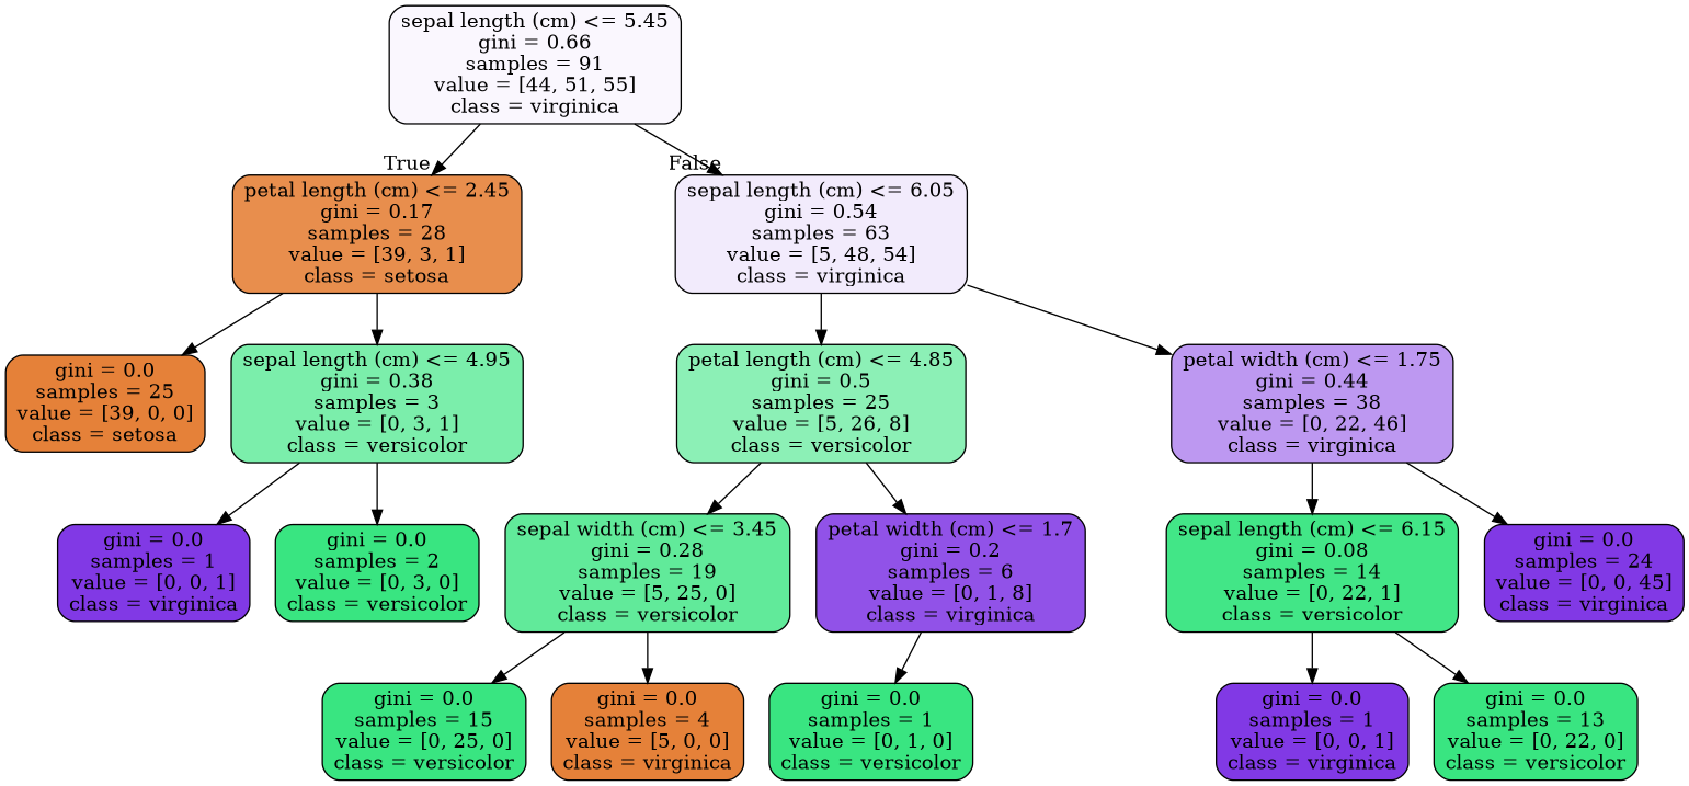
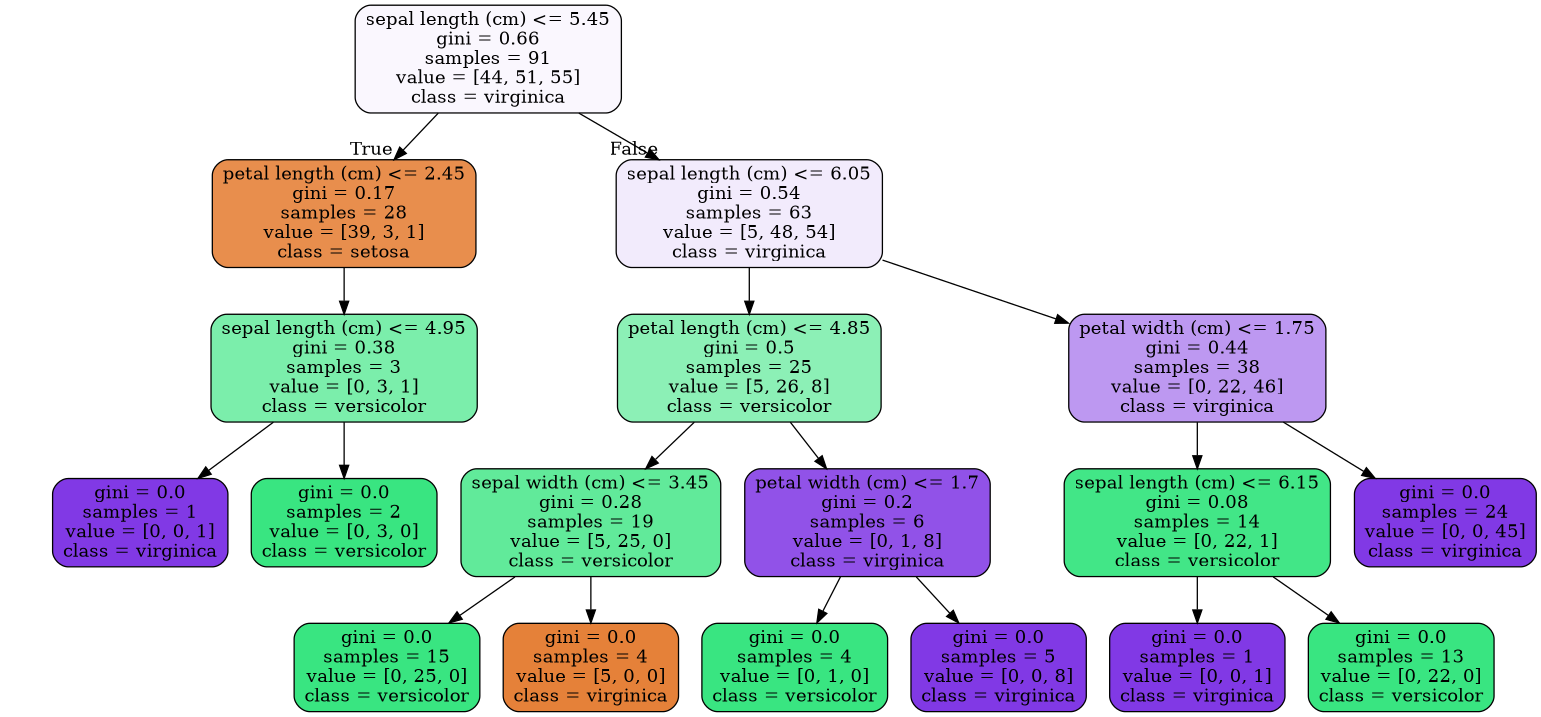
  digraph {
    fontname="DejaVu Serif"
    node [color=black fillcolor="#8139e5" fontname="DejaVu Serif" shape=box style="filled, rounded"]
    edge [fontname="DejaVu Serif"]
    n1 [fillcolor="#faf7fe" label="sepal length (cm) <= 5.45\ngini = 0.66\nsamples = 91\nvalue = [44, 51, 55]\nclass = virginica"]
    n2 [fillcolor="#e88e4d" label="petal length (cm) <= 2.45\ngini = 0.17\nsamples = 28\nvalue = [39, 3, 1]\nclass = setosa"]
    n3 [fillcolor="#f2ebfc" label="sepal length (cm) <= 6.05\ngini = 0.54\nsamples = 63\nvalue = [5, 48, 54]\nclass = virginica"]
-   n4 [fillcolor="#e58139" label="gini = 0.0\nsamples = 25\nvalue = [39, 0, 0]\nclass = setosa"]
    n5 [fillcolor="#7beeab" label="sepal length (cm) <= 4.95\ngini = 0.38\nsamples = 3\nvalue = [0, 3, 1]\nclass = versicolor"]
    n6 [fillcolor="#8cf0b6" label="petal length (cm) <= 4.85\ngini = 0.5\nsamples = 25\nvalue = [5, 26, 8]\nclass = versicolor"]
    n7 [fillcolor="#bd98f1" label="petal width (cm) <= 1.75\ngini = 0.44\nsamples = 38\nvalue = [0, 22, 46]\nclass = virginica"]
    n8 [label="gini = 0.0\nsamples = 1\nvalue = [0, 0, 1]\nclass = virginica"]
    n9 [fillcolor="#39e581" label="gini = 0.0\nsamples = 2\nvalue = [0, 3, 0]\nclass = versicolor"]
    n10 [fillcolor="#61ea9a" label="sepal width (cm) <= 3.45\ngini = 0.28\nsamples = 19\nvalue = [5, 25, 0]\nclass = versicolor"]
    n11 [fillcolor="#9152e8" label="petal width (cm) <= 1.7\ngini = 0.2\nsamples = 6\nvalue = [0, 1, 8]\nclass = virginica"]
    n12 [fillcolor="#42e687" label="sepal length (cm) <= 6.15\ngini = 0.08\nsamples = 14\nvalue = [0, 22, 1]\nclass = versicolor"]
    n13 [label="gini = 0.0\nsamples = 24\nvalue = [0, 0, 45]\nclass = virginica"]
    n14 [fillcolor="#39e581" label="gini = 0.0\nsamples = 15\nvalue = [0, 25, 0]\nclass = versicolor"]
    n15 [fillcolor="#e58139" label="gini = 0.0\nsamples = 4\nvalue = [5, 0, 0]\nclass = virginica"]
-   n16 [fillcolor="#39e581" label="gini = 0.0\nsamples = 1\nvalue = [0, 1, 0]\nclass = versicolor"]
+   n16 [fillcolor="#39e581" label="gini = 0.0\nsamples = 4\nvalue = [0, 1, 0]\nclass = versicolor"]
+   n17 [label="gini = 0.0\nsamples = 5\nvalue = [0, 0, 8]\nclass = virginica"]
    n18 [label="gini = 0.0\nsamples = 1\nvalue = [0, 0, 1]\nclass = virginica"]
    n19 [fillcolor="#39e581" label="gini = 0.0\nsamples = 13\nvalue = [0, 22, 0]\nclass = versicolor"]
    n1 -> n2 [headlabel=True labelangle=45 labeldistance=2.5]
    n1 -> n3 [headlabel=False labelangle=-45 labeldistance=2.5]
-   n2 -> n4
    n2 -> n5
    n3 -> n6
    n3 -> n7
    n5 -> n8
    n5 -> n9
    n6 -> n10
    n6 -> n11
    n7 -> n12
    n7 -> n13
    n10 -> n14
    n10 -> n15
    n11 -> n16
+   n11 -> n17
    n12 -> n18
    n12 -> n19
  }
